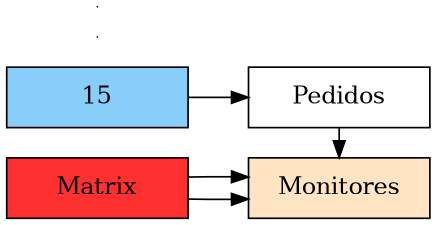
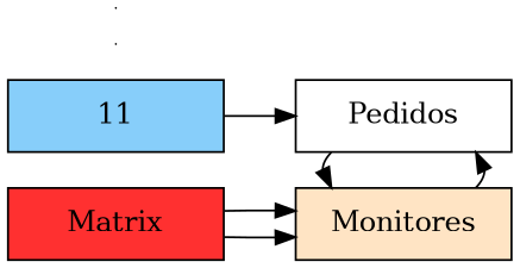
  digraph {
    rankdir=LR
    node [shape=box]
    n1 [fillcolor=firebrick1 group=1 label=Matrix style=filled width=1.5]
-   n2 [fillcolor=lightskyblue group=2 label=15 style=filled width=1.5]
+   n2 [fillcolor=lightskyblue group=2 label=11 style=filled width=1.5]
    n3 [fillcolor=bisque1 group=1 label=Monitores style=filled width=1.5]
    n4 [group=2 label=Pedidos width=1.5]
    e0 [shape=point width=0]
    e1 [shape=point width=0]
    subgraph sub_1 {
      rank=same
      n1
      n2
    }
    subgraph sub_2 {
      rank=same
      n3
      n4
    }
    n1 -> n3
    n1 -> n3
    n2 -> n4
+   n3 -> n4
    n4 -> n3
  }
